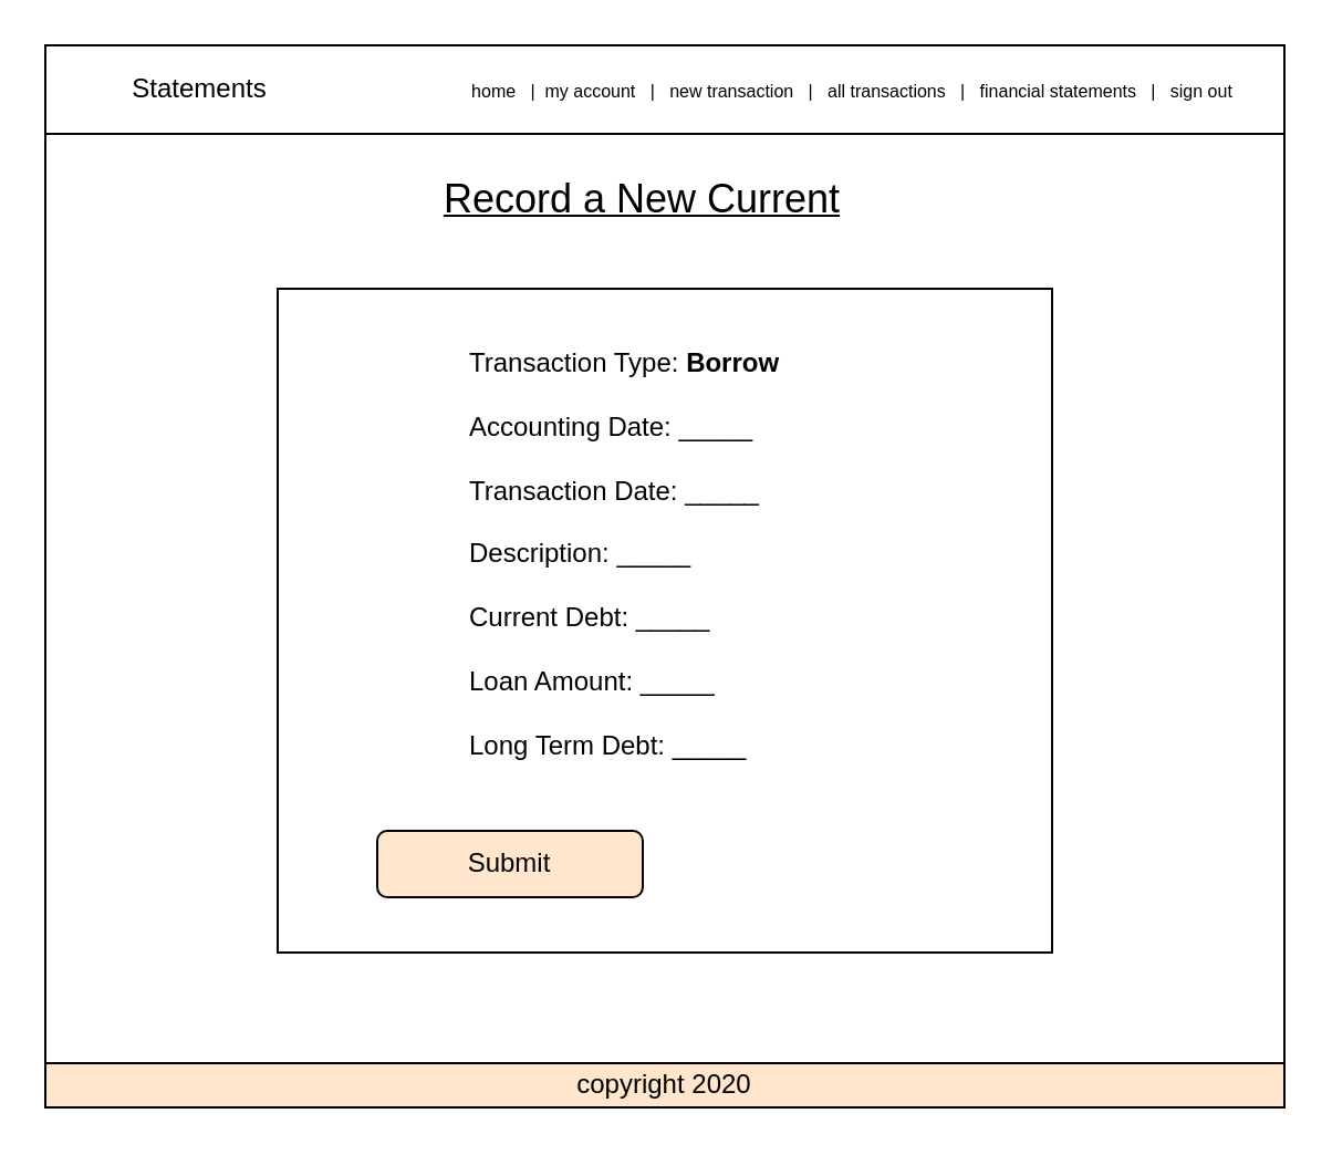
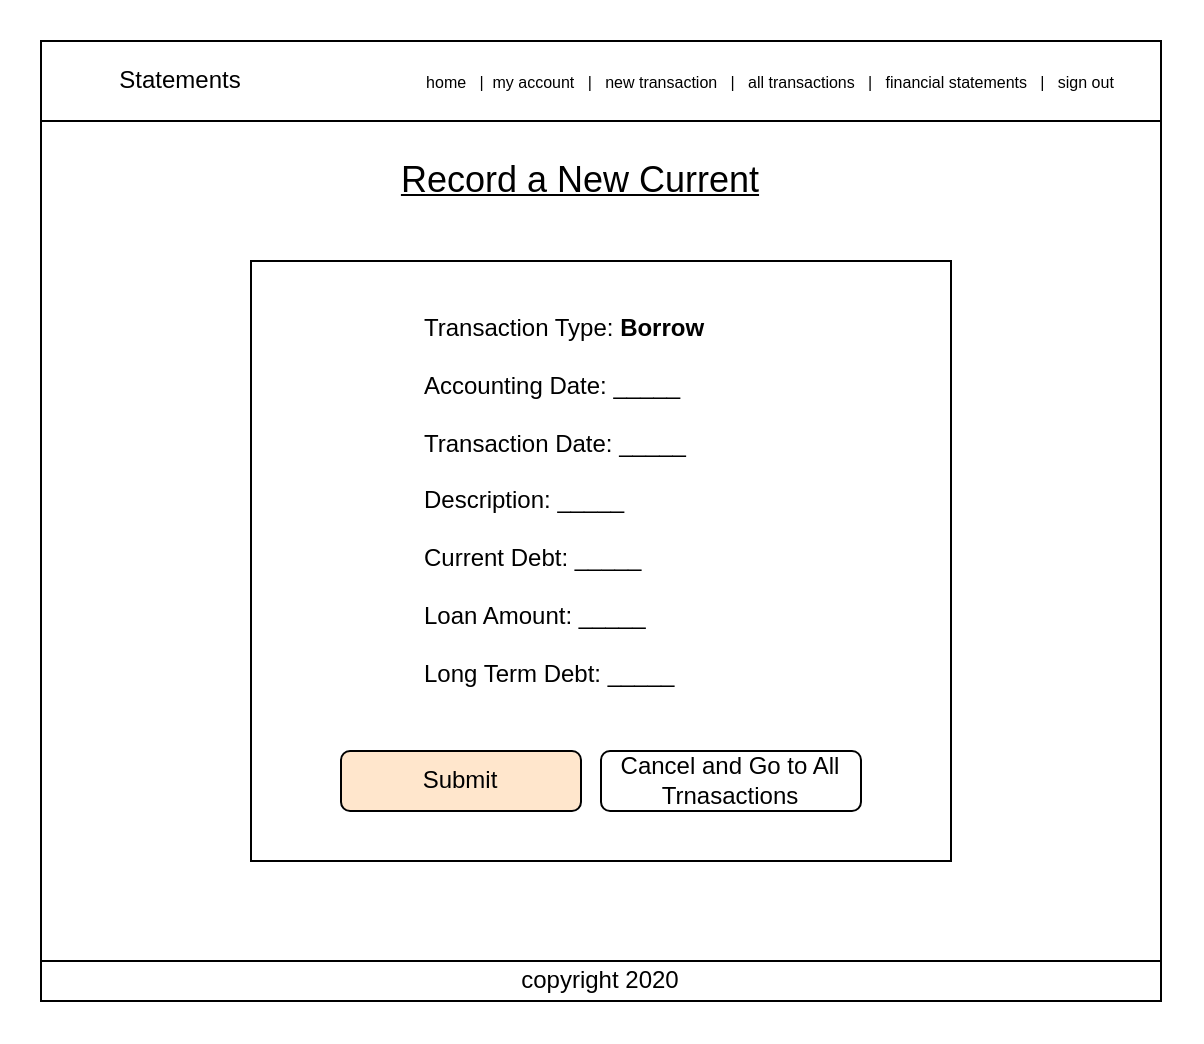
  <mxCell id="0" />
  <mxCell id="1" parent="0" />
  <mxCell id="2" value="" style="rounded=0;whiteSpace=wrap;html=1;" vertex="1" parent="1"><mxGeometry x="20" y="20" width="560" height="480" as="geometry" /></mxCell>
  <mxCell id="3" value="" style="rounded=0;whiteSpace=wrap;html=1;" vertex="1" parent="1"><mxGeometry x="20" y="20" width="560" height="40" as="geometry" /></mxCell>
- <mxCell id="4" value="copyright 2020" style="rounded=0;whiteSpace=wrap;html=1;fillColor=#ffe6cc;" vertex="1" parent="1"><mxGeometry x="20" y="480" width="560" height="20" as="geometry" /></mxCell>
+ <mxCell id="4" value="copyright 2020" style="rounded=0;whiteSpace=wrap;html=1;" vertex="1" parent="1"><mxGeometry x="20" y="480" width="560" height="20" as="geometry" /></mxCell>
  <mxCell id="5" value="Statements" style="text;html=1;strokeColor=none;fillColor=none;align=center;verticalAlign=middle;whiteSpace=wrap;rounded=0;" vertex="1" parent="1"><mxGeometry x="20" y="30" width="140" height="20" as="geometry" /></mxCell>
  <mxCell id="6" value="&lt;font style=&quot;font-size: 8px&quot;&gt;home&amp;nbsp; &amp;nbsp;|&amp;nbsp; my account&amp;nbsp; &amp;nbsp;|&amp;nbsp; &amp;nbsp;new transaction&amp;nbsp; &amp;nbsp;|&amp;nbsp; &amp;nbsp;all transactions&amp;nbsp; &amp;nbsp;|&amp;nbsp; &amp;nbsp;financial statements&amp;nbsp; &amp;nbsp;|&amp;nbsp; &amp;nbsp;sign out&lt;/font&gt;" style="text;html=1;strokeColor=none;fillColor=none;align=center;verticalAlign=middle;whiteSpace=wrap;rounded=0;" vertex="1" parent="1"><mxGeometry x="200" y="30" width="370" height="20" as="geometry" /></mxCell>
  <mxCell id="7" value="" style="rounded=0;whiteSpace=wrap;html=1;" vertex="1" parent="1"><mxGeometry x="125" y="130" width="350" height="300" as="geometry" /></mxCell>
  <mxCell id="8" value="Transaction Type: &lt;b&gt;Borrow&lt;/b&gt;&lt;br&gt;&lt;br&gt;Accounting Date: _____&lt;br&gt;&lt;br&gt;Transaction Date: _____&lt;br&gt;&lt;br&gt;Description: _____&lt;br&gt;&lt;br&gt;Current Debt: _____&lt;br&gt;&lt;br&gt;Loan Amount: _____&lt;br&gt;&lt;br&gt;Long Term Debt: _____" style="text;html=1;strokeColor=none;fillColor=none;align=left;verticalAlign=middle;whiteSpace=wrap;rounded=0;" vertex="1" parent="1"><mxGeometry x="210" y="150" width="180" height="200" as="geometry" /></mxCell>
  <mxCell id="9" value="Submit" style="rounded=1;whiteSpace=wrap;html=1;fillColor=#ffe6cc;" vertex="1" parent="1"><mxGeometry x="170" y="375" width="120" height="30" as="geometry" /></mxCell>
  <mxCell id="10" value="&lt;font style=&quot;font-size: 18px&quot;&gt;&lt;u&gt;Record a New Current&lt;/u&gt;&lt;/font&gt;" style="text;html=1;strokeColor=none;fillColor=none;align=center;verticalAlign=middle;whiteSpace=wrap;rounded=0;" vertex="1" parent="1"><mxGeometry x="180" y="80" width="220" height="20" as="geometry" /></mxCell>
+ <mxCell id="11" value="Cancel and Go to All Trnasactions" style="rounded=1;whiteSpace=wrap;html=1;" vertex="1" parent="1"><mxGeometry x="300" y="375" width="130" height="30" as="geometry" /></mxCell>
